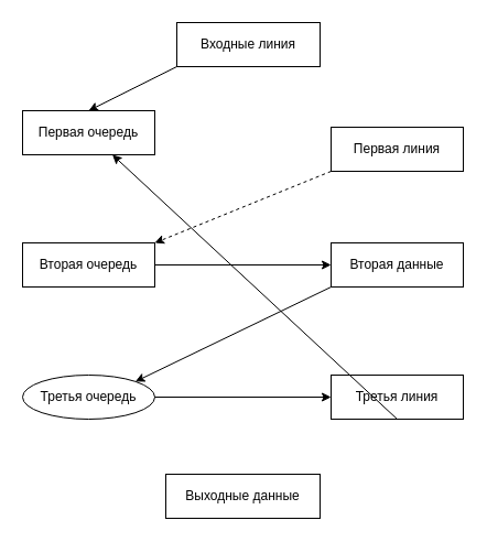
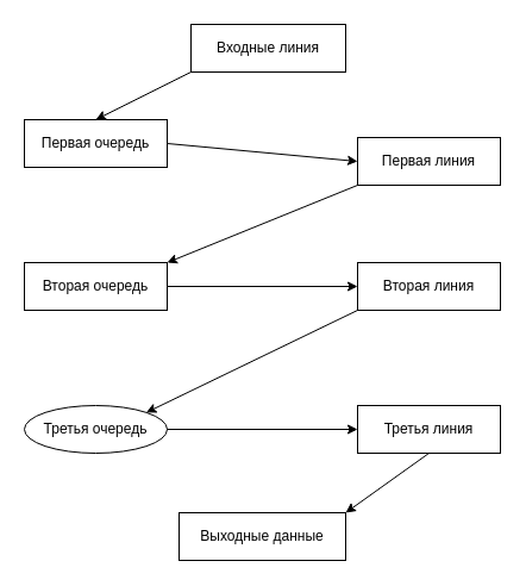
  <mxCell id="0" />
  <mxCell id="1" parent="0" />
  <mxCell id="2" value="Входные линия" style="rounded=0;whiteSpace=wrap;html=1;" vertex="1" parent="1"><mxGeometry x="160" y="20" width="130" height="40" as="geometry" /></mxCell>
  <mxCell id="3" value="Первая очередь" style="rounded=0;whiteSpace=wrap;html=1;" vertex="1" parent="1"><mxGeometry x="20" y="100" width="120" height="40" as="geometry" /></mxCell>
  <mxCell id="4" value="Первая линия" style="rounded=0;whiteSpace=wrap;html=1;" vertex="1" parent="1"><mxGeometry x="300" y="115" width="120" height="40" as="geometry" /></mxCell>
+ <mxCell id="5" value="" style="endArrow=classic;html=1;exitX=1;exitY=0.5;exitDx=0;exitDy=0;entryX=0;entryY=0.5;entryDx=0;entryDy=0;" edge="1" parent="1" source="3" target="4"><mxGeometry width="50" height="50" relative="1" as="geometry"><mxPoint x="180" y="260" as="sourcePoint" /><mxPoint x="230" y="210" as="targetPoint" /></mxGeometry></mxCell>
  <mxCell id="6" value="Вторая очередь" style="rounded=0;whiteSpace=wrap;html=1;" vertex="1" parent="1"><mxGeometry x="20" y="220" width="120" height="40" as="geometry" /></mxCell>
- <mxCell id="7" value="Вторая данные" style="rounded=0;whiteSpace=wrap;html=1;" vertex="1" parent="1"><mxGeometry x="300" y="220" width="120" height="40" as="geometry" /></mxCell>
+ <mxCell id="7" value="Вторая линия" style="rounded=0;whiteSpace=wrap;html=1;" vertex="1" parent="1"><mxGeometry x="300" y="220" width="120" height="40" as="geometry" /></mxCell>
  <mxCell id="8" value="" style="endArrow=classic;html=1;exitX=1;exitY=0.5;exitDx=0;exitDy=0;entryX=0;entryY=0.5;entryDx=0;entryDy=0;" edge="1" parent="1" source="6" target="7"><mxGeometry width="50" height="50" relative="1" as="geometry"><mxPoint x="180" y="380" as="sourcePoint" /><mxPoint x="230" y="330" as="targetPoint" /></mxGeometry></mxCell>
  <mxCell id="9" value="Третья очередь" style="ellipse;whiteSpace=wrap;html=1;" vertex="1" parent="1"><mxGeometry x="20" y="340" width="120" height="40" as="geometry" /></mxCell>
  <mxCell id="10" value="Третья линия" style="rounded=0;whiteSpace=wrap;html=1;" vertex="1" parent="1"><mxGeometry x="300" y="340" width="120" height="40" as="geometry" /></mxCell>
  <mxCell id="11" value="" style="endArrow=classic;html=1;exitX=1;exitY=0.5;exitDx=0;exitDy=0;entryX=0;entryY=0.5;entryDx=0;entryDy=0;" edge="1" parent="1" source="9" target="10"><mxGeometry width="50" height="50" relative="1" as="geometry"><mxPoint x="180" y="500" as="sourcePoint" /><mxPoint x="230" y="450" as="targetPoint" /></mxGeometry></mxCell>
  <mxCell id="12" value="" style="endArrow=classic;html=1;exitX=0;exitY=1;exitDx=0;exitDy=0;entryX=1;entryY=0;entryDx=0;entryDy=0;" edge="1" parent="1" source="7" target="9"><mxGeometry width="50" height="50" relative="1" as="geometry"><mxPoint x="180" y="320" as="sourcePoint" /><mxPoint x="230" y="270" as="targetPoint" /></mxGeometry></mxCell>
- <mxCell id="13" value="" style="endArrow=classic;html=1;exitX=0;exitY=1;exitDx=0;exitDy=0;entryX=1;entryY=0;entryDx=0;entryDy=0;dashed=1;" edge="1" parent="1" source="4" target="6"><mxGeometry width="50" height="50" relative="1" as="geometry"><mxPoint x="180" y="320" as="sourcePoint" /><mxPoint x="230" y="270" as="targetPoint" /></mxGeometry></mxCell>
+ <mxCell id="13" value="" style="endArrow=classic;html=1;exitX=0;exitY=1;exitDx=0;exitDy=0;entryX=1;entryY=0;entryDx=0;entryDy=0;" edge="1" parent="1" source="4" target="6"><mxGeometry width="50" height="50" relative="1" as="geometry"><mxPoint x="180" y="320" as="sourcePoint" /><mxPoint x="230" y="270" as="targetPoint" /></mxGeometry></mxCell>
  <mxCell id="14" value="Выходные данные" style="rounded=0;whiteSpace=wrap;html=1;" vertex="1" parent="1"><mxGeometry x="150" y="430" width="140" height="40" as="geometry" /></mxCell>
  <mxCell id="15" value="" style="endArrow=classic;html=1;exitX=0;exitY=1;exitDx=0;exitDy=0;entryX=0.5;entryY=0;entryDx=0;entryDy=0;" edge="1" parent="1" source="2" target="3"><mxGeometry width="50" height="50" relative="1" as="geometry"><mxPoint x="180" y="330" as="sourcePoint" /><mxPoint x="230" y="280" as="targetPoint" /></mxGeometry></mxCell>
- <mxCell id="16" value="" style="endArrow=classic;html=1;exitX=0.5;exitY=1;exitDx=0;exitDy=0;" edge="1" parent="1" source="10" target="3"><mxGeometry width="50" height="50" relative="1" as="geometry"><mxPoint x="180" y="390" as="sourcePoint" /><mxPoint x="230" y="340" as="targetPoint" /></mxGeometry></mxCell>
+ <mxCell id="16" value="" style="endArrow=classic;html=1;exitX=0.5;exitY=1;exitDx=0;exitDy=0;entryX=1;entryY=0;entryDx=0;entryDy=0;" edge="1" parent="1" source="10" target="14"><mxGeometry width="50" height="50" relative="1" as="geometry"><mxPoint x="180" y="390" as="sourcePoint" /><mxPoint x="230" y="340" as="targetPoint" /></mxGeometry></mxCell>
